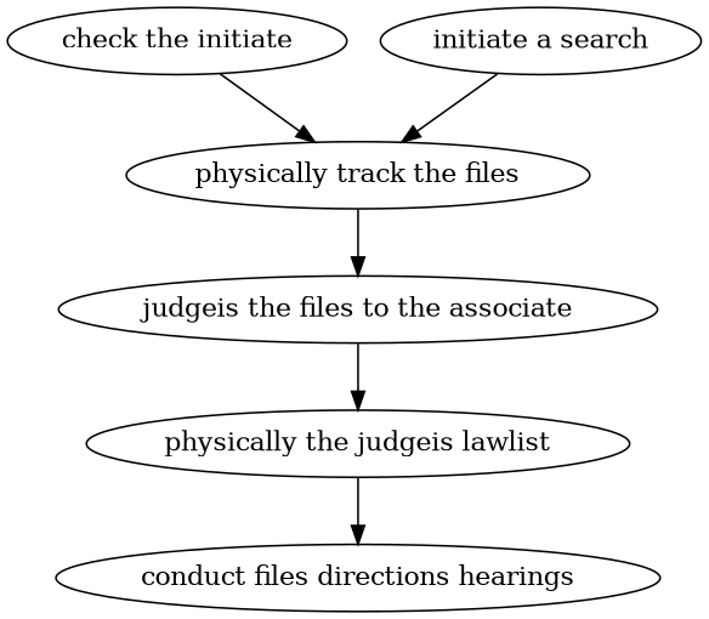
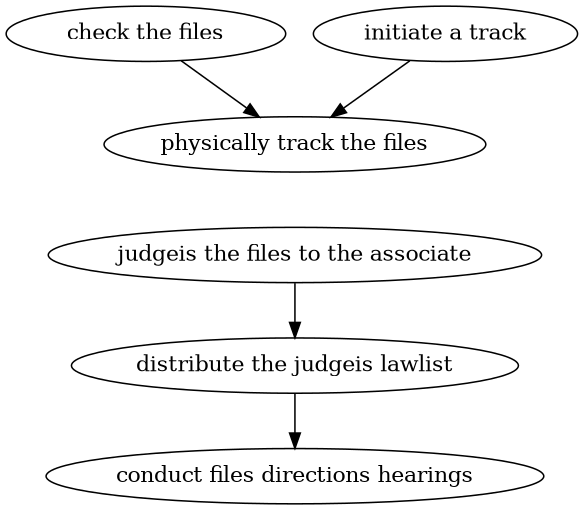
  strict digraph {
    edge [attrs="{'type': 'flow', 'label': 'flow'}"]
-   "check the files" [attrs="{'type': 'Activity', 'label': 'check the files'}" label="check the initiate"]
+   "check the files" [attrs="{'type': 'Activity', 'label': 'check the files'}"]
    "physically track the files" [attrs="{'type': 'Activity', 'label': 'physically track the files'}"]
-   "initiate a search" [attrs="{'type': 'Activity', 'label': 'initiate a search'}"]
+   "initiate a search" [attrs="{'type': 'Activity', 'label': 'initiate a search'}" label="initiate a track"]
    n4 [attrs="{'type': 'Activity', 'label': 'hand the files to the associate'}" label="judgeis the files to the associate"]
-   "distribute the judgeis lawlist" [attrs="{'type': 'Activity', 'label': 'distribute the judgeis lawlist'}" label="physically the judgeis lawlist"]
+   "distribute the judgeis lawlist" [attrs="{'type': 'Activity', 'label': 'distribute the judgeis lawlist'}"]
    n6 [attrs="{'type': 'Activity', 'label': 'conduct the directions hearings'}" label="conduct files directions hearings"]
    "check the files" -> "physically track the files"
-   "physically track the files" -> n4
    "initiate a search" -> "physically track the files"
    n4 -> "distribute the judgeis lawlist"
    "distribute the judgeis lawlist" -> n6
  }
